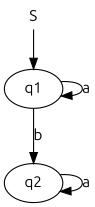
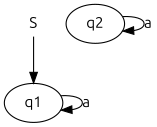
  digraph {
    fontname=Ubuntu
    rankdir=TB
    node [fontname=Ubuntu]
    edge [fontname=Ubuntu]
    S [height=.0 shape=none width=.0]
    n2 [label=q1]
    n3 [label=q2]
    S -> n2
    n2 -> n2 [label=a]
-   n2 -> n3 [label=b]
    n3 -> n3 [label=a]
  }
